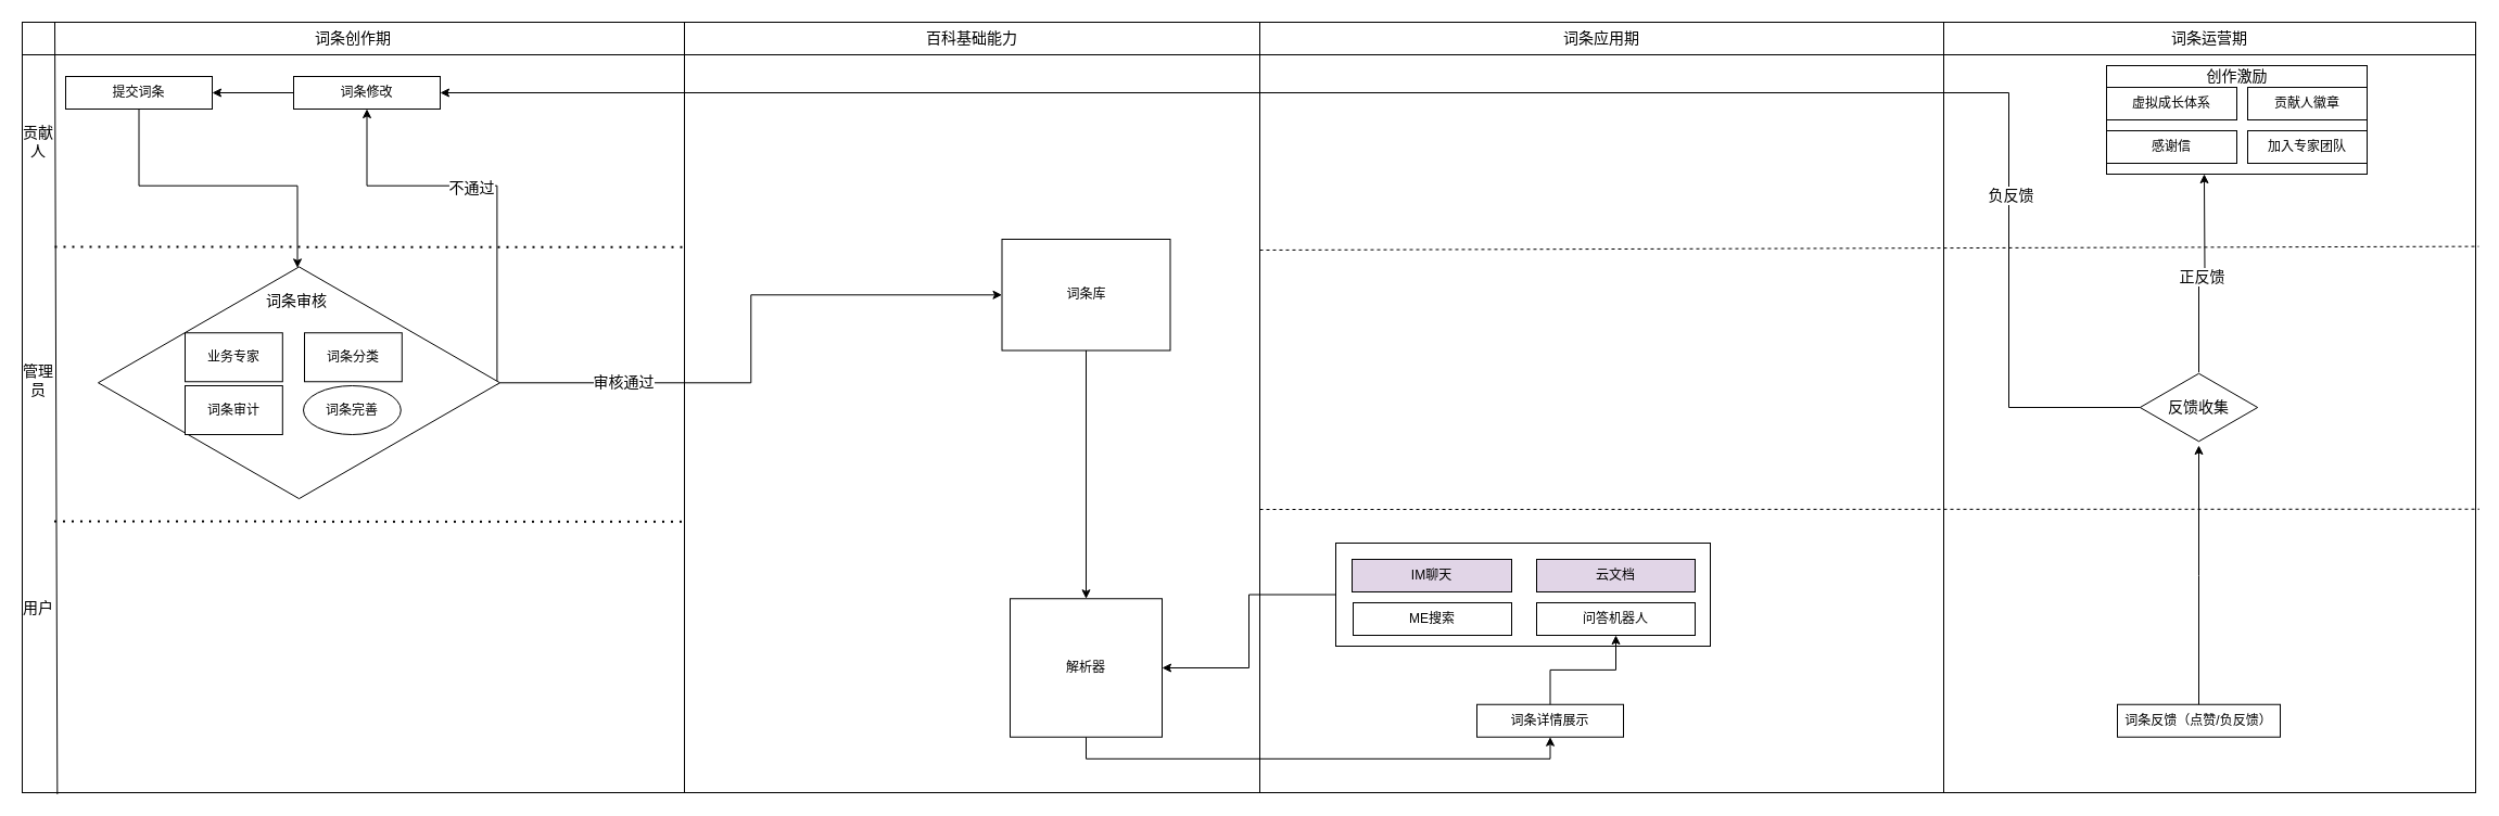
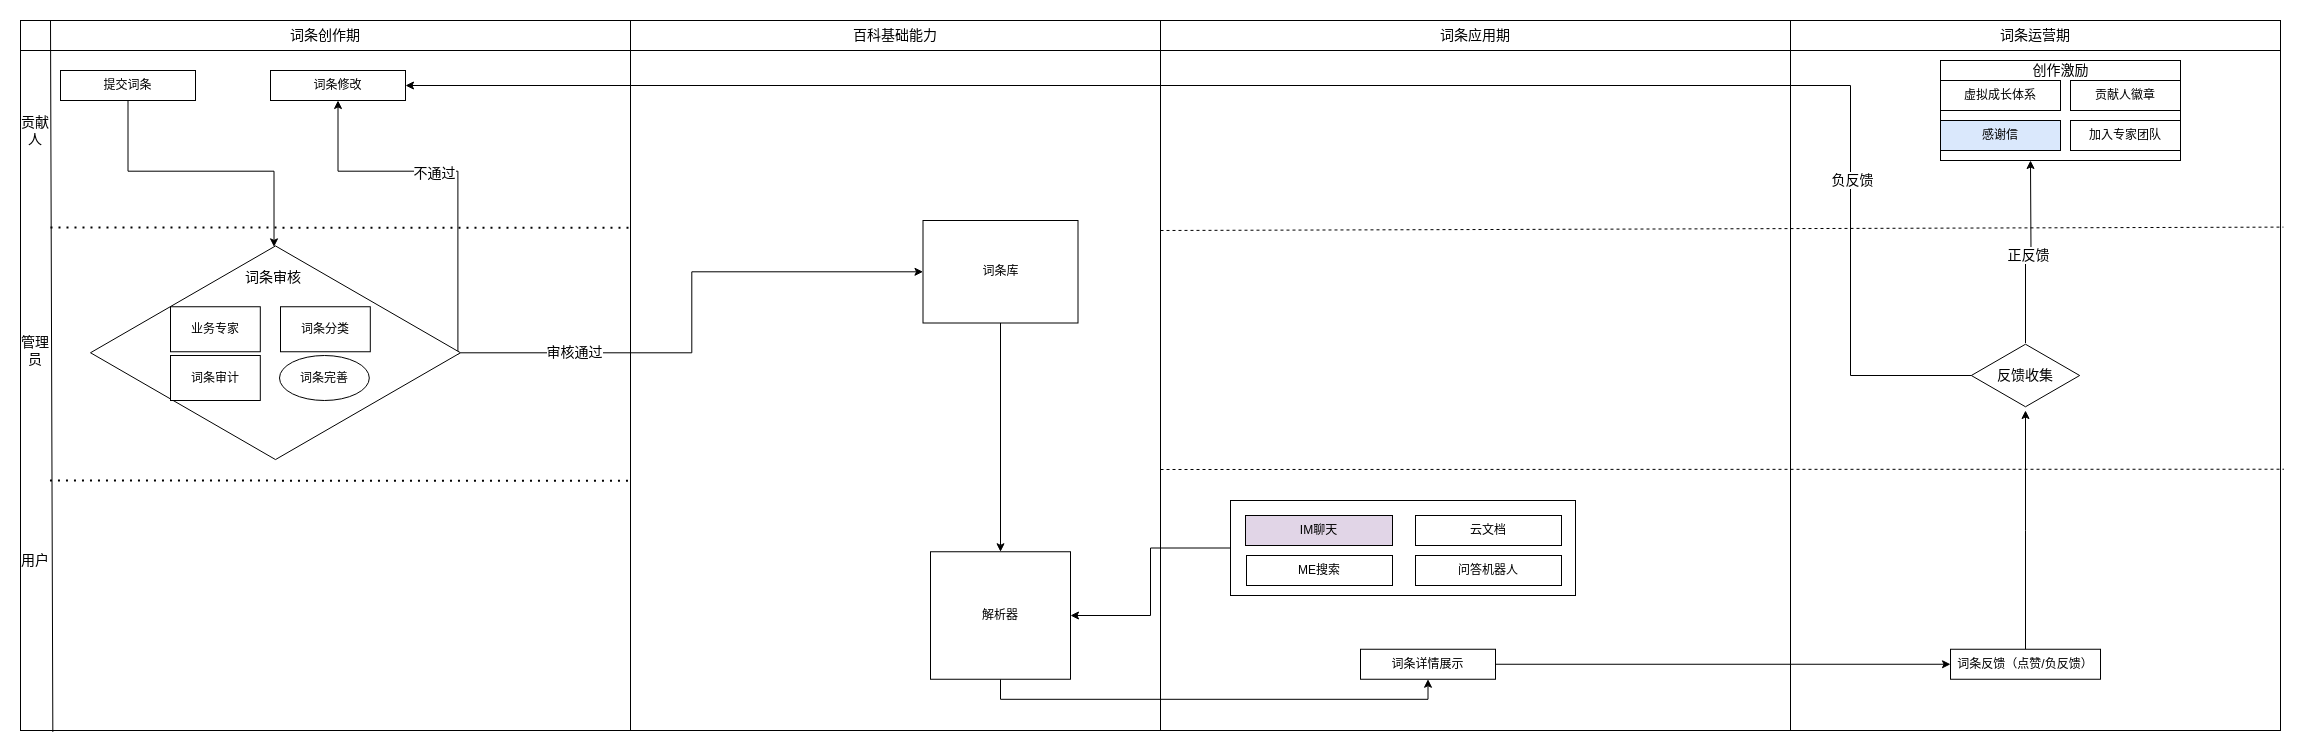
  <mxCell id="0" />
  <mxCell id="1" parent="0" />
  <mxCell id="2" value="" style="rounded=0;whiteSpace=wrap;html=1;" parent="1" vertex="1"><mxGeometry x="1790" y="20" width="490" height="710" as="geometry" /></mxCell>
  <mxCell id="3" value="" style="rounded=0;whiteSpace=wrap;html=1;fontSize=14;" vertex="1" parent="1"><mxGeometry x="1940" y="60" width="240" height="100" as="geometry" /></mxCell>
  <mxCell id="4" value="" style="rounded=0;whiteSpace=wrap;html=1;" parent="1" vertex="1"><mxGeometry x="20" y="20" width="610" height="710" as="geometry" /></mxCell>
  <mxCell id="5" value="" style="rounded=0;whiteSpace=wrap;html=1;" parent="1" vertex="1"><mxGeometry x="630" y="20" width="530" height="710" as="geometry" /></mxCell>
  <mxCell id="6" value="" style="rounded=0;whiteSpace=wrap;html=1;" parent="1" vertex="1"><mxGeometry x="1160" y="20" width="630" height="710" as="geometry" /></mxCell>
  <mxCell id="7" style="edgeStyle=orthogonalEdgeStyle;rounded=0;orthogonalLoop=1;jettySize=auto;html=1;entryX=0.496;entryY=0.023;entryDx=0;entryDy=0;entryPerimeter=0;fontSize=14;" edge="1" parent="1" source="8" target="19"><mxGeometry relative="1" as="geometry" /></mxCell>
  <mxCell id="8" value="提交词条" style="rounded=0;whiteSpace=wrap;html=1;" parent="1" vertex="1"><mxGeometry x="60" y="70" width="135" height="30" as="geometry" /></mxCell>
  <mxCell id="9" value="&lt;span style=&quot;font-size: 14px;&quot;&gt;词条创作期&lt;/span&gt;" style="rounded=0;whiteSpace=wrap;html=1;" parent="1" vertex="1"><mxGeometry x="20" y="20" width="610" height="30" as="geometry" /></mxCell>
  <mxCell id="10" value="&lt;span style=&quot;font-size: 14px;&quot;&gt;百科基础能力&lt;/span&gt;" style="rounded=0;whiteSpace=wrap;html=1;" parent="1" vertex="1"><mxGeometry x="630" y="20" width="530" height="30" as="geometry" /></mxCell>
  <mxCell id="11" value="" style="endArrow=none;html=1;rounded=0;fontSize=14;exitX=0.053;exitY=1.002;exitDx=0;exitDy=0;exitPerimeter=0;" parent="1" source="4" edge="1"><mxGeometry width="50" height="50" relative="1" as="geometry"><mxPoint x="30" y="70" as="sourcePoint" /><mxPoint x="50" y="20" as="targetPoint" /></mxGeometry></mxCell>
  <mxCell id="12" value="贡献人" style="text;html=1;strokeColor=none;fillColor=none;align=center;verticalAlign=middle;whiteSpace=wrap;rounded=0;fontSize=14;" parent="1" vertex="1"><mxGeometry x="20" y="90" width="30" height="80" as="geometry" /></mxCell>
  <mxCell id="13" value="" style="endArrow=none;dashed=1;html=1;rounded=0;fontSize=14;entryX=1.006;entryY=0.291;entryDx=0;entryDy=0;entryPerimeter=0;" parent="1" target="2" edge="1"><mxGeometry width="50" height="50" relative="1" as="geometry"><mxPoint x="1160" y="230" as="sourcePoint" /><mxPoint x="2520" y="220" as="targetPoint" /></mxGeometry></mxCell>
  <mxCell id="14" value="管理员" style="text;html=1;strokeColor=none;fillColor=none;align=center;verticalAlign=middle;whiteSpace=wrap;rounded=0;fontSize=14;" parent="1" vertex="1"><mxGeometry x="20" y="310" width="30" height="80" as="geometry" /></mxCell>
  <mxCell id="15" style="edgeStyle=orthogonalEdgeStyle;rounded=0;orthogonalLoop=1;jettySize=auto;html=1;fontSize=14;" edge="1" parent="1" source="19" target="25"><mxGeometry relative="1" as="geometry" /></mxCell>
  <mxCell id="16" value="审核通过" style="edgeLabel;html=1;align=center;verticalAlign=middle;resizable=0;points=[];fontSize=14;" vertex="1" connectable="0" parent="15"><mxGeometry x="-0.289" y="-2" relative="1" as="geometry"><mxPoint x="-80" y="-3" as="offset" /></mxGeometry></mxCell>
  <mxCell id="17" style="edgeStyle=orthogonalEdgeStyle;rounded=0;orthogonalLoop=1;jettySize=auto;html=1;fontSize=14;exitX=0.993;exitY=0.508;exitDx=0;exitDy=0;exitPerimeter=0;" edge="1" parent="1" source="19" target="23"><mxGeometry relative="1" as="geometry" /></mxCell>
  <mxCell id="18" value="不通过" style="edgeLabel;html=1;align=center;verticalAlign=middle;resizable=0;points=[];fontSize=14;" vertex="1" connectable="0" parent="17"><mxGeometry x="0.108" y="2" relative="1" as="geometry"><mxPoint as="offset" /></mxGeometry></mxCell>
  <mxCell id="19" value="" style="html=1;whiteSpace=wrap;aspect=fixed;shape=isoRectangle;fontSize=14;" parent="1" vertex="1"><mxGeometry x="90" y="241.25" width="370" height="222.02" as="geometry" /></mxCell>
  <mxCell id="20" value="" style="endArrow=none;dashed=1;html=1;rounded=0;fontSize=14;entryX=1.007;entryY=0.632;entryDx=0;entryDy=0;entryPerimeter=0;" parent="1" target="2" edge="1"><mxGeometry width="50" height="50" relative="1" as="geometry"><mxPoint x="1160" y="469" as="sourcePoint" /><mxPoint x="1900" y="466" as="targetPoint" /></mxGeometry></mxCell>
  <mxCell id="21" value="用户" style="text;html=1;strokeColor=none;fillColor=none;align=center;verticalAlign=middle;whiteSpace=wrap;rounded=0;fontSize=14;" parent="1" vertex="1"><mxGeometry x="20" y="520" width="30" height="80" as="geometry" /></mxCell>
- <mxCell id="22" style="edgeStyle=orthogonalEdgeStyle;rounded=0;orthogonalLoop=1;jettySize=auto;html=1;entryX=1;entryY=0.5;entryDx=0;entryDy=0;fontSize=14;" parent="1" source="23" target="8" edge="1"><mxGeometry relative="1" as="geometry" /></mxCell>
  <mxCell id="23" value="词条修改" style="rounded=0;whiteSpace=wrap;html=1;" parent="1" vertex="1"><mxGeometry x="270" y="70" width="135" height="30" as="geometry" /></mxCell>
  <mxCell id="24" style="edgeStyle=orthogonalEdgeStyle;rounded=0;orthogonalLoop=1;jettySize=auto;html=1;fontSize=14;" edge="1" parent="1" source="25" target="54"><mxGeometry relative="1" as="geometry" /></mxCell>
  <mxCell id="25" value="词条库" style="rounded=0;whiteSpace=wrap;html=1;" parent="1" vertex="1"><mxGeometry x="922.5" y="220" width="155" height="102.5" as="geometry" /></mxCell>
  <mxCell id="26" value="&lt;span style=&quot;font-size: 14px;&quot;&gt;词条应用期&lt;/span&gt;" style="rounded=0;whiteSpace=wrap;html=1;" parent="1" vertex="1"><mxGeometry x="1160" y="20" width="630" height="30" as="geometry" /></mxCell>
  <mxCell id="27" style="edgeStyle=orthogonalEdgeStyle;rounded=0;orthogonalLoop=1;jettySize=auto;html=1;entryX=1;entryY=0.5;entryDx=0;entryDy=0;fontSize=14;" edge="1" parent="1" source="28" target="54"><mxGeometry relative="1" as="geometry" /></mxCell>
  <mxCell id="28" value="" style="rounded=0;whiteSpace=wrap;html=1;" parent="1" vertex="1"><mxGeometry x="1230" y="500" width="345" height="95" as="geometry" /></mxCell>
  <mxCell id="29" value="IM聊天" style="rounded=0;whiteSpace=wrap;html=1;fillColor=#e1d5e7;" parent="1" vertex="1"><mxGeometry x="1245" y="515" width="147" height="30" as="geometry" /></mxCell>
- <mxCell id="30" value="云文档" style="rounded=0;whiteSpace=wrap;html=1;fillColor=#e1d5e7;" parent="1" vertex="1"><mxGeometry x="1415" y="515" width="146" height="30" as="geometry" /></mxCell>
+ <mxCell id="30" value="云文档" style="rounded=0;whiteSpace=wrap;html=1;" parent="1" vertex="1"><mxGeometry x="1415" y="515" width="146" height="30" as="geometry" /></mxCell>
  <mxCell id="31" value="ME搜索" style="rounded=0;whiteSpace=wrap;html=1;" parent="1" vertex="1"><mxGeometry x="1246" y="555" width="146" height="30" as="geometry" /></mxCell>
  <mxCell id="32" value="问答机器人" style="rounded=0;whiteSpace=wrap;html=1;" parent="1" vertex="1"><mxGeometry x="1415" y="555" width="146" height="30" as="geometry" /></mxCell>
  <mxCell id="33" value="&lt;span style=&quot;font-size: 14px;&quot;&gt;词条运营期&lt;/span&gt;" style="rounded=0;whiteSpace=wrap;html=1;" parent="1" vertex="1"><mxGeometry x="1790" y="20" width="490" height="30" as="geometry" /></mxCell>
- <mxCell id="34" style="edgeStyle=orthogonalEdgeStyle;rounded=0;orthogonalLoop=1;jettySize=auto;html=1;fontSize=14;" edge="1" parent="1" source="35" target="32"><mxGeometry relative="1" as="geometry" /></mxCell>
+ <mxCell id="34" style="edgeStyle=orthogonalEdgeStyle;rounded=0;orthogonalLoop=1;jettySize=auto;html=1;entryX=0;entryY=0.5;entryDx=0;entryDy=0;fontSize=14;" edge="1" parent="1" source="35" target="37"><mxGeometry relative="1" as="geometry" /></mxCell>
  <mxCell id="35" value="词条详情展示" style="rounded=0;whiteSpace=wrap;html=1;" parent="1" vertex="1"><mxGeometry x="1360" y="648.75" width="135" height="30" as="geometry" /></mxCell>
  <mxCell id="36" style="edgeStyle=orthogonalEdgeStyle;rounded=0;orthogonalLoop=1;jettySize=auto;html=1;entryX=0.5;entryY=1;entryDx=0;entryDy=0;fontSize=14;" parent="1" source="37" edge="1"><mxGeometry relative="1" as="geometry"><mxPoint x="2025" y="410" as="targetPoint" /></mxGeometry></mxCell>
  <mxCell id="37" value="词条反馈（点赞/负反馈）" style="rounded=0;whiteSpace=wrap;html=1;" parent="1" vertex="1"><mxGeometry x="1950.01" y="648.75" width="150" height="30" as="geometry" /></mxCell>
  <mxCell id="38" value="虚拟成长体系" style="rounded=0;whiteSpace=wrap;html=1;" parent="1" vertex="1"><mxGeometry x="1940" y="80" width="120" height="30" as="geometry" /></mxCell>
  <mxCell id="39" style="edgeStyle=orthogonalEdgeStyle;rounded=0;orthogonalLoop=1;jettySize=auto;html=1;fontSize=14;" parent="1" source="43" edge="1"><mxGeometry relative="1" as="geometry"><mxPoint x="2030" y="160" as="targetPoint" /></mxGeometry></mxCell>
  <mxCell id="40" value="正反馈" style="edgeLabel;html=1;align=center;verticalAlign=middle;resizable=0;points=[];fontSize=14;" parent="39" vertex="1" connectable="0"><mxGeometry x="-0.068" y="-2" relative="1" as="geometry"><mxPoint as="offset" /></mxGeometry></mxCell>
  <mxCell id="41" style="edgeStyle=orthogonalEdgeStyle;rounded=0;orthogonalLoop=1;jettySize=auto;html=1;entryX=1;entryY=0.5;entryDx=0;entryDy=0;fontSize=14;" parent="1" source="43" target="23" edge="1"><mxGeometry relative="1" as="geometry"><Array as="points"><mxPoint x="1850" y="375" /><mxPoint x="1850" y="85" /></Array></mxGeometry></mxCell>
  <mxCell id="42" value="负反馈" style="edgeLabel;html=1;align=center;verticalAlign=middle;resizable=0;points=[];fontSize=14;" parent="41" vertex="1" connectable="0"><mxGeometry x="-0.659" y="-1" relative="1" as="geometry"><mxPoint as="offset" /></mxGeometry></mxCell>
  <mxCell id="43" value="反馈收集" style="html=1;whiteSpace=wrap;aspect=fixed;shape=isoRectangle;fontSize=14;" parent="1" vertex="1"><mxGeometry x="1970.84" y="342.5" width="108.33" height="65" as="geometry" /></mxCell>
  <mxCell id="44" value="业务专家" style="rounded=0;whiteSpace=wrap;html=1;" vertex="1" parent="1"><mxGeometry x="170" y="306.25" width="89.8" height="45" as="geometry" /></mxCell>
  <mxCell id="45" value="词条分类" style="rounded=0;whiteSpace=wrap;html=1;" vertex="1" parent="1"><mxGeometry x="280" y="306.25" width="89.8" height="45" as="geometry" /></mxCell>
  <mxCell id="46" value="词条审计" style="rounded=0;whiteSpace=wrap;html=1;" vertex="1" parent="1"><mxGeometry x="170" y="355" width="89.8" height="45" as="geometry" /></mxCell>
  <mxCell id="47" value="词条完善" style="ellipse;whiteSpace=wrap;html=1;" vertex="1" parent="1"><mxGeometry x="279" y="355" width="89.8" height="45" as="geometry" /></mxCell>
  <mxCell id="48" value="词条审核" style="text;html=1;strokeColor=none;fillColor=none;align=center;verticalAlign=middle;whiteSpace=wrap;rounded=0;fontSize=14;" vertex="1" parent="1"><mxGeometry x="237.48" y="260" width="71.68" height="33.75" as="geometry" /></mxCell>
  <mxCell id="49" value="贡献人徽章" style="rounded=0;whiteSpace=wrap;html=1;" vertex="1" parent="1"><mxGeometry x="2070" y="80" width="110" height="30" as="geometry" /></mxCell>
- <mxCell id="50" value="感谢信" style="rounded=0;whiteSpace=wrap;html=1;" vertex="1" parent="1"><mxGeometry x="1940" y="120" width="120" height="30" as="geometry" /></mxCell>
+ <mxCell id="50" value="感谢信" style="rounded=0;whiteSpace=wrap;html=1;fillColor=#dae8fc;" vertex="1" parent="1"><mxGeometry x="1940" y="120" width="120" height="30" as="geometry" /></mxCell>
  <mxCell id="51" value="加入专家团队" style="rounded=0;whiteSpace=wrap;html=1;" vertex="1" parent="1"><mxGeometry x="2070" y="120" width="110" height="30" as="geometry" /></mxCell>
  <mxCell id="52" value="创作激励" style="text;html=1;strokeColor=none;fillColor=none;align=center;verticalAlign=middle;whiteSpace=wrap;rounded=0;fontSize=14;" vertex="1" parent="1"><mxGeometry x="2001.5" y="60" width="117" height="20" as="geometry" /></mxCell>
  <mxCell id="53" style="edgeStyle=orthogonalEdgeStyle;rounded=0;orthogonalLoop=1;jettySize=auto;html=1;entryX=0.5;entryY=1;entryDx=0;entryDy=0;fontSize=14;exitX=0.5;exitY=1;exitDx=0;exitDy=0;" edge="1" parent="1" source="54" target="35"><mxGeometry relative="1" as="geometry" /></mxCell>
  <mxCell id="54" value="解析器" style="rounded=0;whiteSpace=wrap;html=1;" vertex="1" parent="1"><mxGeometry x="930" y="551.25" width="140" height="127.5" as="geometry" /></mxCell>
  <mxCell id="55" value="" style="endArrow=none;dashed=1;html=1;dashPattern=1 3;strokeWidth=2;rounded=0;fontSize=14;entryX=0.001;entryY=0.292;entryDx=0;entryDy=0;entryPerimeter=0;" edge="1" parent="1" target="5"><mxGeometry width="50" height="50" relative="1" as="geometry"><mxPoint x="50" y="227" as="sourcePoint" /><mxPoint x="100" y="200" as="targetPoint" /></mxGeometry></mxCell>
  <mxCell id="56" value="" style="endArrow=none;dashed=1;html=1;dashPattern=1 3;strokeWidth=2;rounded=0;fontSize=14;entryX=0.001;entryY=0.292;entryDx=0;entryDy=0;entryPerimeter=0;" edge="1" parent="1"><mxGeometry width="50" height="50" relative="1" as="geometry"><mxPoint x="49.47" y="480" as="sourcePoint" /><mxPoint x="630" y="480.32" as="targetPoint" /></mxGeometry></mxCell>
